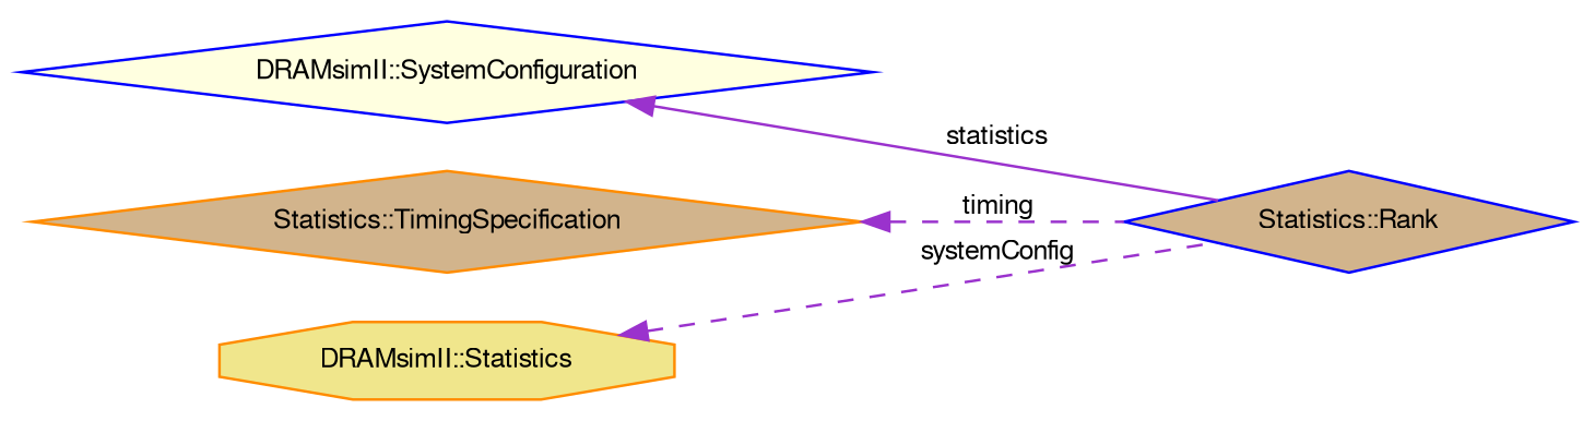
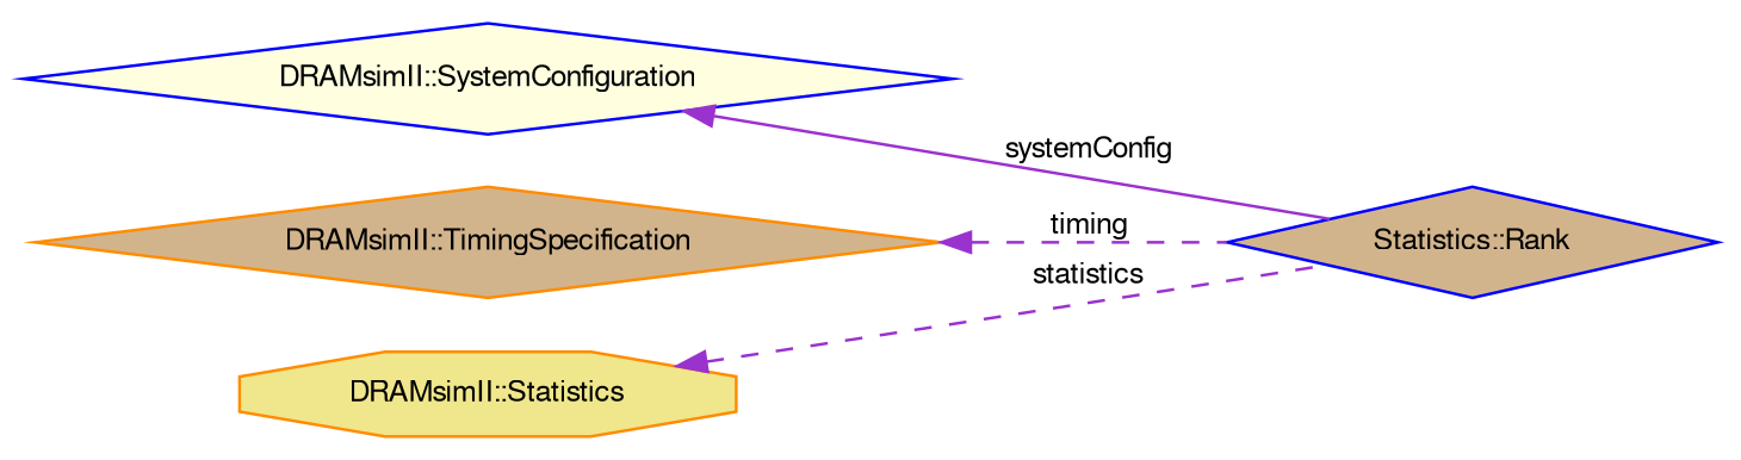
  digraph {
    rankdir=LR
    node [color=blue fillcolor=tan fontname=FreeSans fontsize=10 shape=diamond style=filled]
    edge [color=darkorchid3 dir=back fontname=FreeSans fontsize=10 labelfontname=FreeSans labelfontsize=10 style=dashed]
    n1 [fontcolor=black height=0.2 label="Statistics::Rank" width=0.4]
    n2 [fillcolor=lightyellow height=0.2 label="DRAMsimII::SystemConfiguration" width=0.4]
-   n3 [color=darkorange height=0.2 label="Statistics::TimingSpecification" width=0.4]
+   n3 [color=darkorange height=0.2 label="DRAMsimII::TimingSpecification" width=0.4]
    n4 [color=darkorange fillcolor=khaki height=0.2 label="DRAMsimII::Statistics" shape=octagon width=0.4]
-   n2 -> n1 [label=statistics style=solid]
+   n2 -> n1 [label=systemConfig style=solid]
    n3 -> n1 [label=timing]
-   n4 -> n1 [label=systemConfig]
+   n4 -> n1 [label=statistics]
  }
